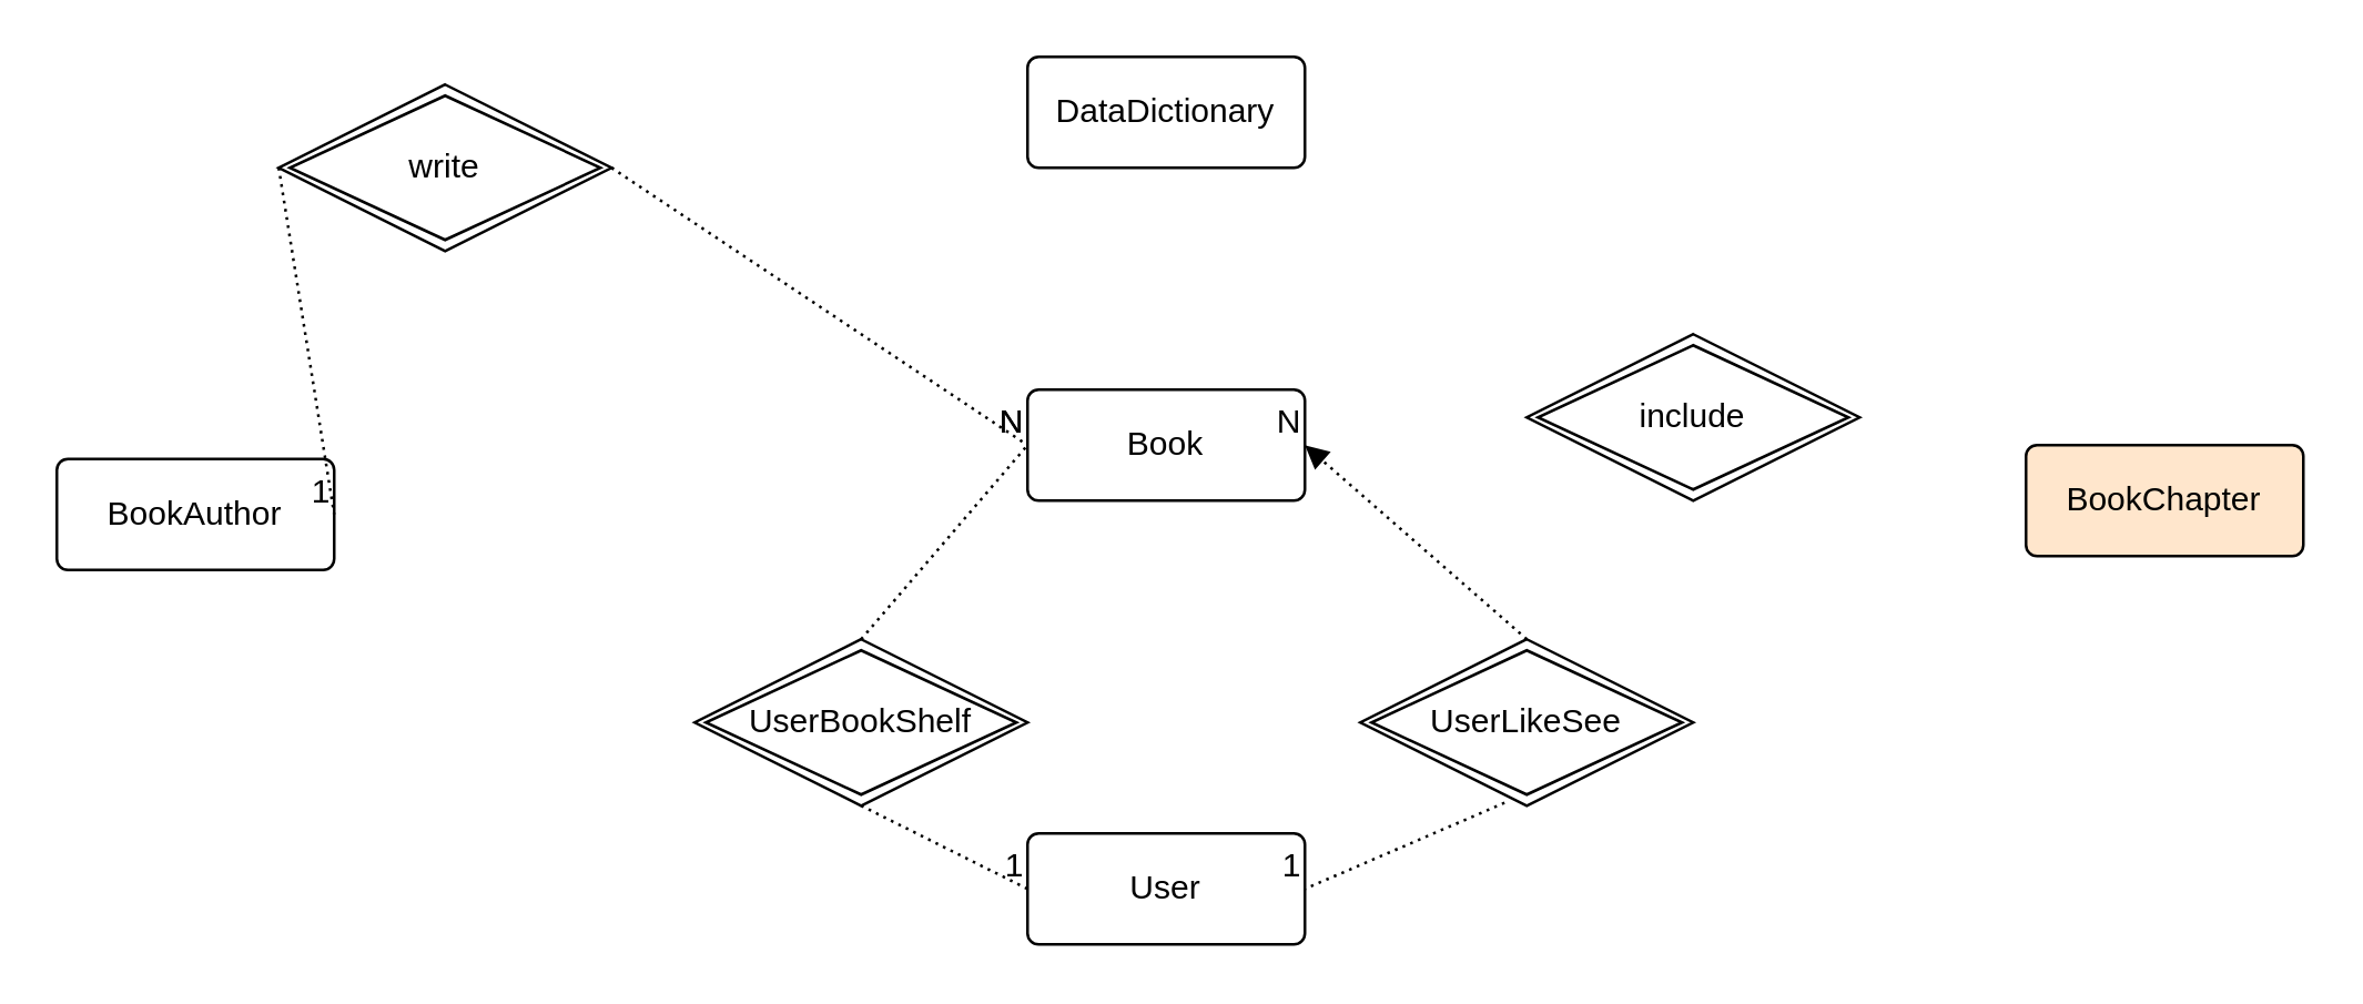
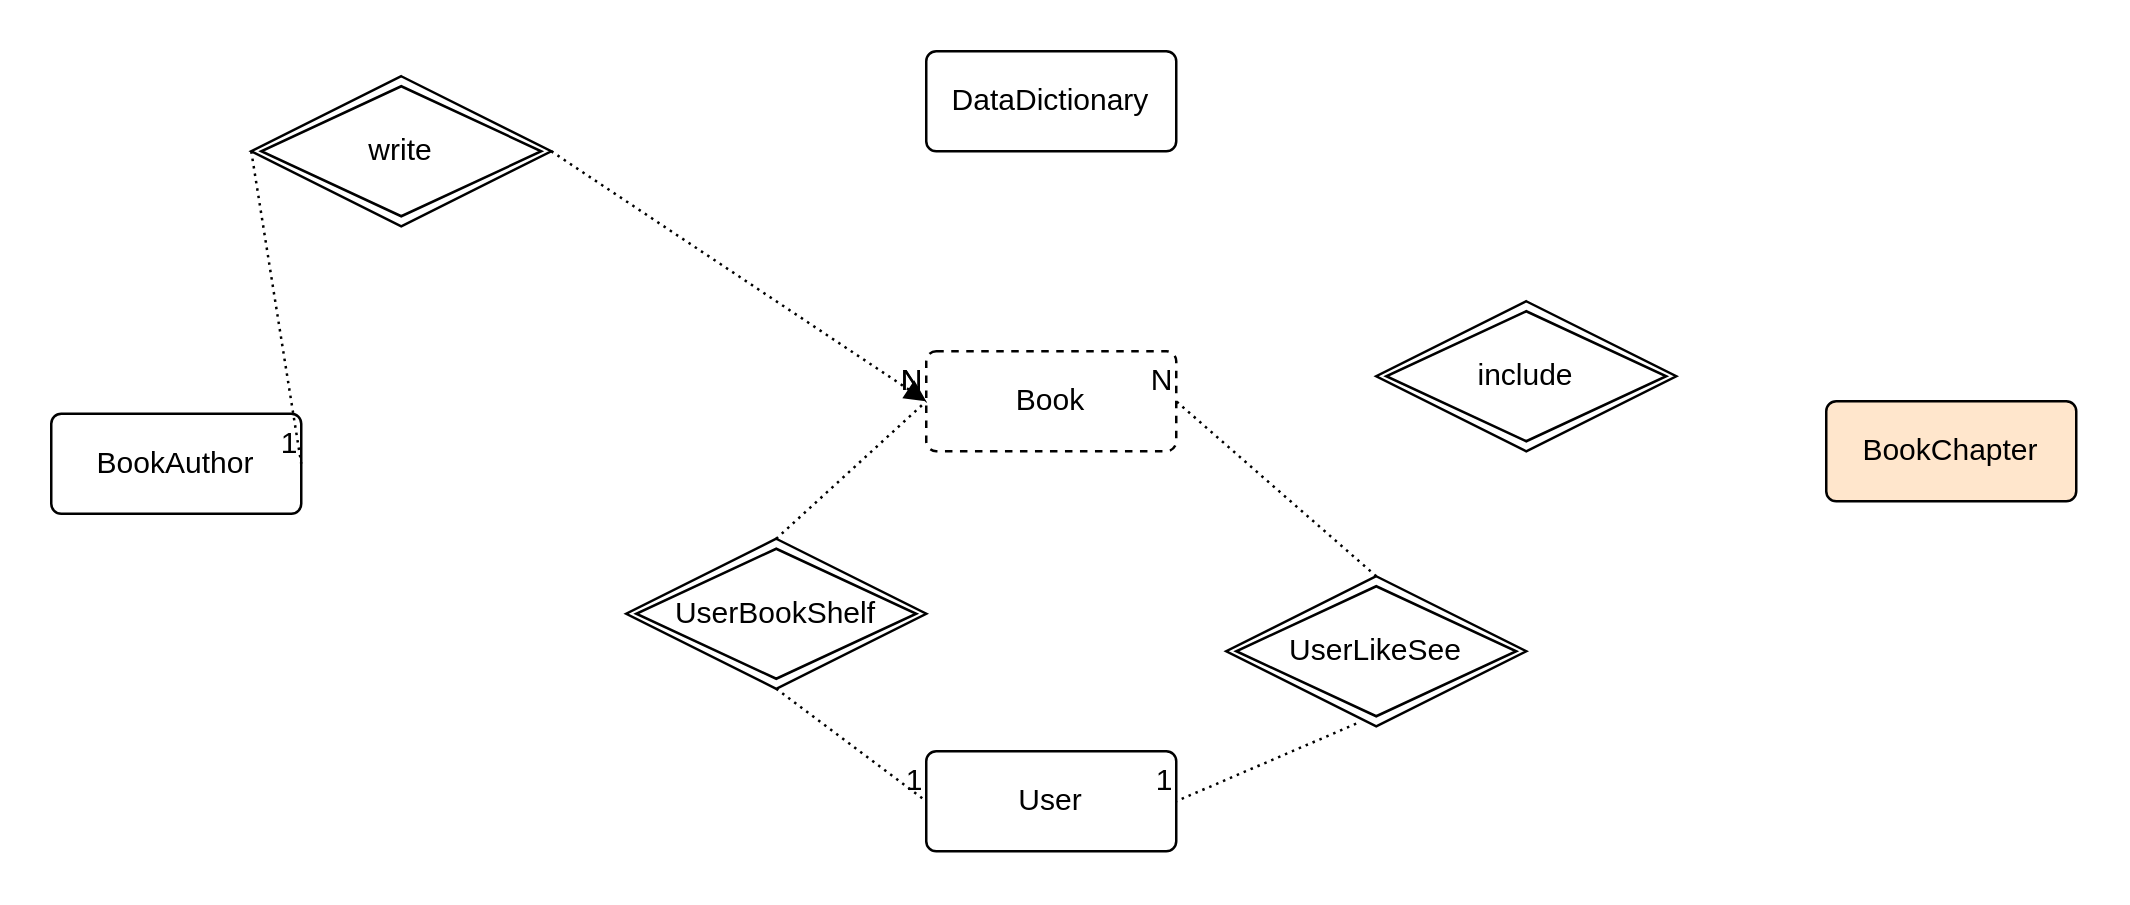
  <mxCell id="0" />
  <mxCell id="1" parent="0" />
  <mxCell id="2" value="DataDictionary" style="rounded=1;arcSize=10;whiteSpace=wrap;html=1;align=center;" vertex="1" parent="1"><mxGeometry x="370" y="20" width="100" height="40" as="geometry" /></mxCell>
  <mxCell id="3" value="User" style="rounded=1;arcSize=10;whiteSpace=wrap;html=1;align=center;" vertex="1" parent="1"><mxGeometry x="370" y="300" width="100" height="40" as="geometry" /></mxCell>
  <mxCell id="4" value="BookChapter" style="rounded=1;arcSize=10;whiteSpace=wrap;html=1;align=center;fillColor=#ffe6cc;" vertex="1" parent="1"><mxGeometry x="730" y="160" width="100" height="40" as="geometry" /></mxCell>
- <mxCell id="5" value="Book" style="rounded=1;arcSize=10;whiteSpace=wrap;html=1;align=center;" vertex="1" parent="1"><mxGeometry x="370" y="140" width="100" height="40" as="geometry" /></mxCell>
+ <mxCell id="5" value="Book" style="rounded=1;arcSize=10;whiteSpace=wrap;html=1;align=center;dashed=1;" vertex="1" parent="1"><mxGeometry x="370" y="140" width="100" height="40" as="geometry" /></mxCell>
  <mxCell id="6" value="BookAuthor" style="rounded=1;arcSize=10;whiteSpace=wrap;html=1;align=center;" vertex="1" parent="1"><mxGeometry x="20" y="165" width="100" height="40" as="geometry" /></mxCell>
- <mxCell id="7" value="UserBookShelf" style="shape=rhombus;double=1;perimeter=rhombusPerimeter;whiteSpace=wrap;html=1;align=center;" vertex="1" parent="1"><mxGeometry x="250" y="230" width="120" height="60" as="geometry" /></mxCell>
+ <mxCell id="7" value="UserBookShelf" style="shape=rhombus;double=1;perimeter=rhombusPerimeter;whiteSpace=wrap;html=1;align=center;" vertex="1" parent="1"><mxGeometry x="250" y="215" width="120" height="60" as="geometry" /></mxCell>
  <mxCell id="8" value="" style="endArrow=none;html=1;rounded=0;dashed=1;dashPattern=1 2;exitX=0.5;exitY=1;exitDx=0;exitDy=0;entryX=0;entryY=0.5;entryDx=0;entryDy=0;" edge="1" parent="1" source="7" target="3"><mxGeometry relative="1" as="geometry"><mxPoint x="350" y="350" as="sourcePoint" /><mxPoint x="510" y="350" as="targetPoint" /></mxGeometry></mxCell>
  <mxCell id="9" value="1" style="resizable=0;html=1;whiteSpace=wrap;align=right;verticalAlign=bottom;" connectable="0" vertex="1" parent="8"><mxGeometry x="1" relative="1" as="geometry" /></mxCell>
  <mxCell id="10" value="" style="endArrow=none;html=1;rounded=0;dashed=1;dashPattern=1 2;entryX=0;entryY=0.5;entryDx=0;entryDy=0;exitX=0.5;exitY=0;exitDx=0;exitDy=0;" edge="1" parent="1" source="7" target="5"><mxGeometry relative="1" as="geometry"><mxPoint x="190" y="210" as="sourcePoint" /><mxPoint x="350" y="210" as="targetPoint" /></mxGeometry></mxCell>
  <mxCell id="11" value="N" style="resizable=0;html=1;whiteSpace=wrap;align=right;verticalAlign=bottom;" connectable="0" vertex="1" parent="10"><mxGeometry x="1" relative="1" as="geometry" /></mxCell>
  <mxCell id="12" value="UserLikeSee" style="shape=rhombus;double=1;perimeter=rhombusPerimeter;whiteSpace=wrap;html=1;align=center;" vertex="1" parent="1"><mxGeometry x="490" y="230" width="120" height="60" as="geometry" /></mxCell>
  <mxCell id="13" value="" style="endArrow=none;html=1;rounded=0;dashed=1;dashPattern=1 2;entryX=1;entryY=0.5;entryDx=0;entryDy=0;exitX=0.433;exitY=0.983;exitDx=0;exitDy=0;exitPerimeter=0;" edge="1" parent="1" source="12" target="3"><mxGeometry relative="1" as="geometry"><mxPoint x="350" y="350" as="sourcePoint" /><mxPoint x="510" y="350" as="targetPoint" /></mxGeometry></mxCell>
  <mxCell id="14" value="1" style="resizable=0;html=1;whiteSpace=wrap;align=right;verticalAlign=bottom;" connectable="0" vertex="1" parent="13"><mxGeometry x="1" relative="1" as="geometry" /></mxCell>
- <mxCell id="15" value="" style="endArrow=block;html=1;rounded=0;dashed=1;dashPattern=1 2;entryX=1;entryY=0.5;entryDx=0;entryDy=0;exitX=0.5;exitY=0;exitDx=0;exitDy=0;" edge="1" parent="1" source="12" target="5"><mxGeometry relative="1" as="geometry"><mxPoint x="350" y="350" as="sourcePoint" /><mxPoint x="510" y="350" as="targetPoint" /></mxGeometry></mxCell>
+ <mxCell id="15" value="" style="endArrow=none;html=1;rounded=0;dashed=1;dashPattern=1 2;entryX=1;entryY=0.5;entryDx=0;entryDy=0;exitX=0.5;exitY=0;exitDx=0;exitDy=0;" edge="1" parent="1" source="12" target="5"><mxGeometry relative="1" as="geometry"><mxPoint x="350" y="350" as="sourcePoint" /><mxPoint x="510" y="350" as="targetPoint" /></mxGeometry></mxCell>
  <mxCell id="16" value="N" style="resizable=0;html=1;whiteSpace=wrap;align=right;verticalAlign=bottom;" connectable="0" vertex="1" parent="15"><mxGeometry x="1" relative="1" as="geometry" /></mxCell>
  <mxCell id="17" value="write" style="shape=rhombus;double=1;perimeter=rhombusPerimeter;whiteSpace=wrap;html=1;align=center;" vertex="1" parent="1"><mxGeometry x="100" y="30" width="120" height="60" as="geometry" /></mxCell>
  <mxCell id="18" value="include" style="shape=rhombus;double=1;perimeter=rhombusPerimeter;whiteSpace=wrap;html=1;align=center;" vertex="1" parent="1"><mxGeometry x="550" y="120" width="120" height="60" as="geometry" /></mxCell>
- <mxCell id="19" value="" style="endArrow=none;html=1;rounded=0;dashed=1;dashPattern=1 2;entryX=0;entryY=0.5;entryDx=0;entryDy=0;exitX=1;exitY=0.5;exitDx=0;exitDy=0;" edge="1" parent="1" source="17" target="5"><mxGeometry relative="1" as="geometry"><mxPoint x="350" y="350" as="sourcePoint" /><mxPoint x="510" y="350" as="targetPoint" /></mxGeometry></mxCell>
+ <mxCell id="19" value="" style="endArrow=block;html=1;rounded=0;dashed=1;dashPattern=1 2;entryX=0;entryY=0.5;entryDx=0;entryDy=0;exitX=1;exitY=0.5;exitDx=0;exitDy=0;" edge="1" parent="1" source="17" target="5"><mxGeometry relative="1" as="geometry"><mxPoint x="350" y="350" as="sourcePoint" /><mxPoint x="510" y="350" as="targetPoint" /></mxGeometry></mxCell>
  <mxCell id="20" value="N" style="resizable=0;html=1;whiteSpace=wrap;align=right;verticalAlign=bottom;" connectable="0" vertex="1" parent="19"><mxGeometry x="1" relative="1" as="geometry" /></mxCell>
  <mxCell id="21" value="" style="endArrow=none;html=1;rounded=0;dashed=1;dashPattern=1 2;entryX=1;entryY=0.5;entryDx=0;entryDy=0;exitX=0;exitY=0.5;exitDx=0;exitDy=0;" edge="1" parent="1" source="17" target="6"><mxGeometry relative="1" as="geometry"><mxPoint x="350" y="350" as="sourcePoint" /><mxPoint x="510" y="350" as="targetPoint" /></mxGeometry></mxCell>
  <mxCell id="22" value="1" style="resizable=0;html=1;whiteSpace=wrap;align=right;verticalAlign=bottom;" connectable="0" vertex="1" parent="21"><mxGeometry x="1" relative="1" as="geometry" /></mxCell>
